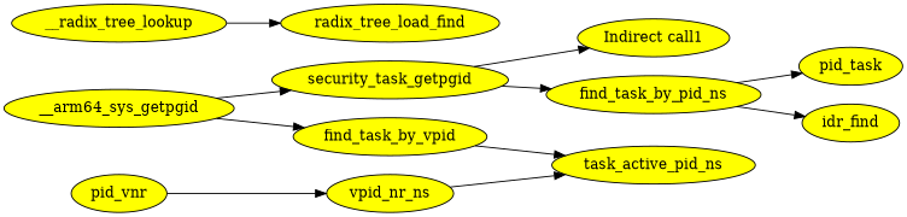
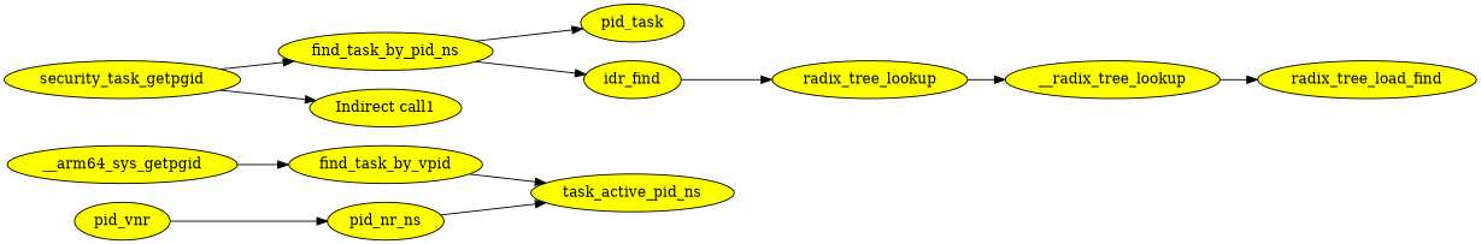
  digraph {
    fontname="DejaVu Serif"
    rankdir=LR
    node [fillcolor=yellow fontname="DejaVu Serif" style=filled]
    edge [fontname="DejaVu Serif"]
    __arm64_sys_getpgid
    find_task_by_vpid
    security_task_getpgid
    pid_vnr
-   pid_nr_ns [label=vpid_nr_ns]
+   pid_nr_ns
    task_active_pid_ns
    find_task_by_pid_ns
    n8 [label="Indirect call1"]
    pid_task
    idr_find
+   radix_tree_lookup
    __radix_tree_lookup
    n13 [label=radix_tree_load_find]
    __arm64_sys_getpgid -> find_task_by_vpid [edgeid=4]
-   __arm64_sys_getpgid -> security_task_getpgid [edgeid=12]
    find_task_by_vpid -> task_active_pid_ns [edgeid=5]
    security_task_getpgid -> find_task_by_pid_ns [edgeid=6]
    security_task_getpgid -> n8 [edgeid=13]
    pid_vnr -> pid_nr_ns [edgeid=2]
    pid_nr_ns -> task_active_pid_ns [edgeid=3]
    find_task_by_pid_ns -> pid_task [edgeid=7]
    find_task_by_pid_ns -> idr_find [edgeid=8]
+   idr_find -> radix_tree_lookup [edgeid=9]
+   radix_tree_lookup -> __radix_tree_lookup [edgeid=10]
    __radix_tree_lookup -> n13 [edgeid=11]
  }
